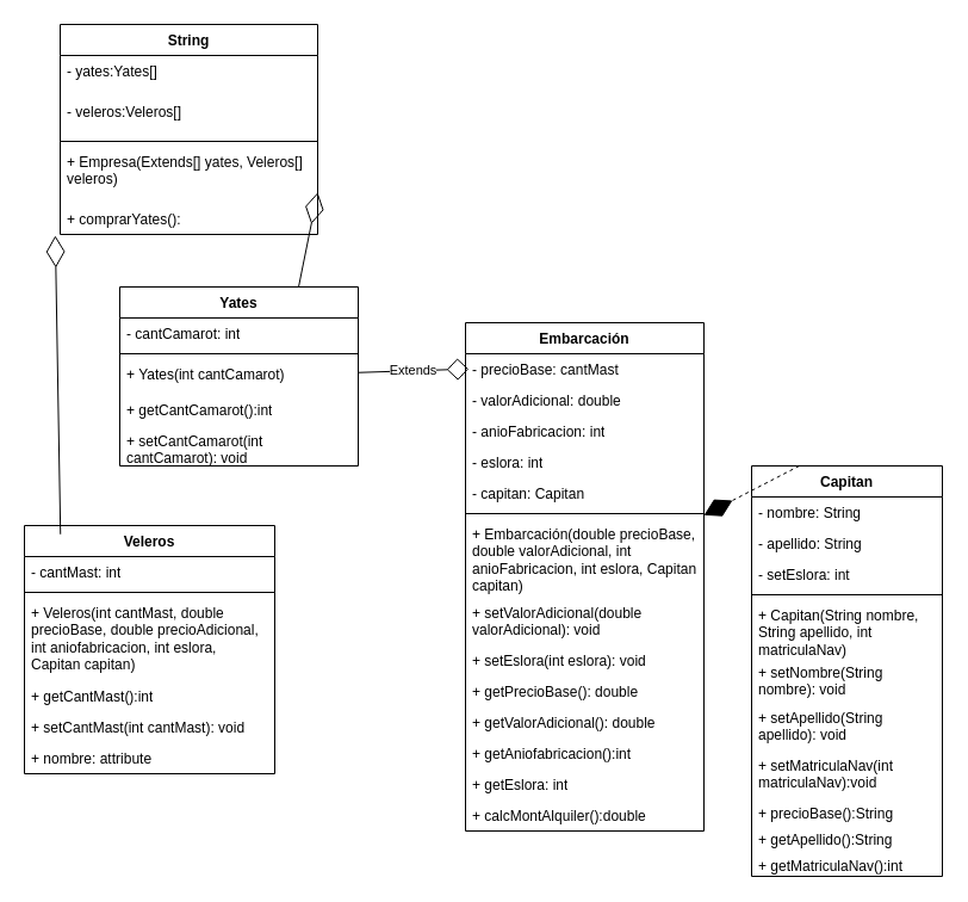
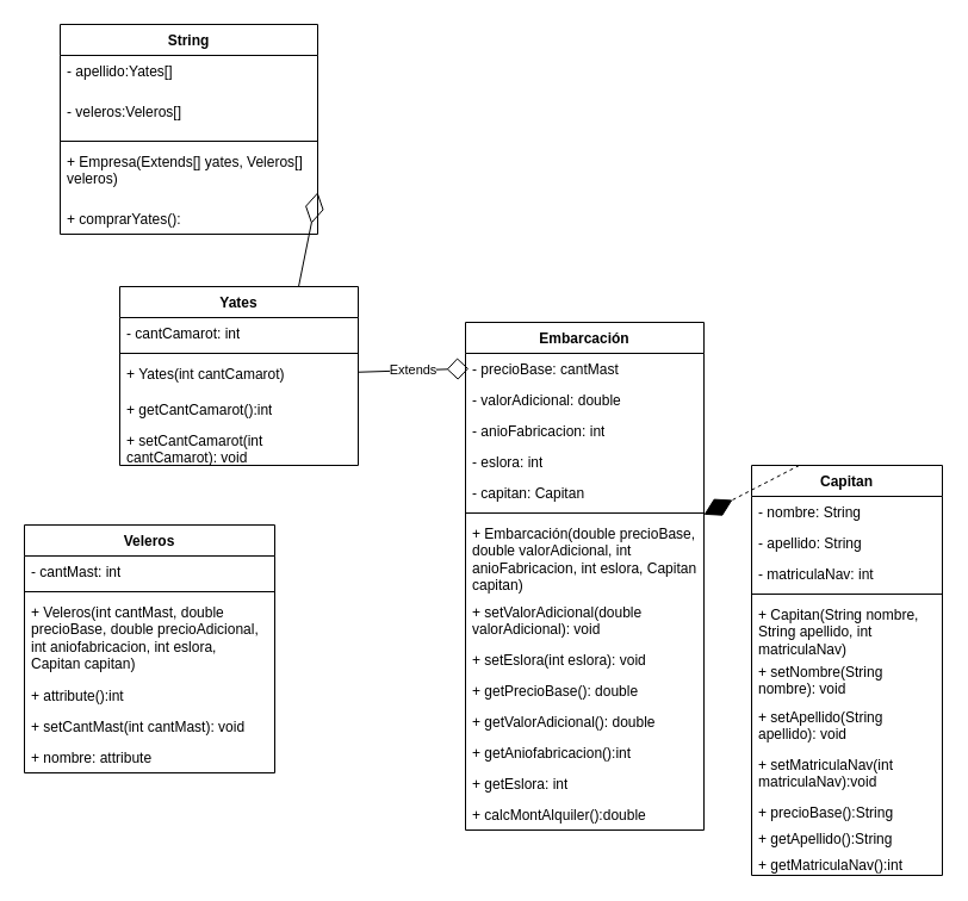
  <mxCell id="0" />
  <mxCell id="1" parent="0" />
  <mxCell id="2" value="String" style="swimlane;fontStyle=1;align=center;verticalAlign=top;childLayout=stackLayout;horizontal=1;startSize=26;horizontalStack=0;resizeParent=1;resizeParentMax=0;resizeLast=0;collapsible=1;marginBottom=0;whiteSpace=wrap;html=1;" vertex="1" parent="1"><mxGeometry x="50" y="20" width="216" height="176" as="geometry" /></mxCell>
- <mxCell id="3" value="- yates:Yates[]" style="text;strokeColor=none;fillColor=none;align=left;verticalAlign=top;spacingLeft=4;spacingRight=4;overflow=hidden;rotatable=0;points=[[0,0.5],[1,0.5]];portConstraint=eastwest;whiteSpace=wrap;html=1;" vertex="1" parent="2"><mxGeometry y="26" width="216" height="34" as="geometry" /></mxCell>
+ <mxCell id="3" value="- apellido:Yates[]" style="text;strokeColor=none;fillColor=none;align=left;verticalAlign=top;spacingLeft=4;spacingRight=4;overflow=hidden;rotatable=0;points=[[0,0.5],[1,0.5]];portConstraint=eastwest;whiteSpace=wrap;html=1;" vertex="1" parent="2"><mxGeometry y="26" width="216" height="34" as="geometry" /></mxCell>
  <mxCell id="4" value="- veleros:Veleros[]" style="text;strokeColor=none;fillColor=none;align=left;verticalAlign=top;spacingLeft=4;spacingRight=4;overflow=hidden;rotatable=0;points=[[0,0.5],[1,0.5]];portConstraint=eastwest;whiteSpace=wrap;html=1;" vertex="1" parent="2"><mxGeometry y="60" width="216" height="34" as="geometry" /></mxCell>
  <mxCell id="5" value="" style="line;strokeWidth=1;fillColor=none;align=left;verticalAlign=middle;spacingTop=-1;spacingLeft=3;spacingRight=3;rotatable=0;labelPosition=right;points=[];portConstraint=eastwest;strokeColor=inherit;" vertex="1" parent="2"><mxGeometry y="94" width="216" height="8" as="geometry" /></mxCell>
  <mxCell id="6" value="+ Empresa(Extends[] yates, Veleros[] veleros)" style="text;strokeColor=none;fillColor=none;align=left;verticalAlign=top;spacingLeft=4;spacingRight=4;overflow=hidden;rotatable=0;points=[[0,0.5],[1,0.5]];portConstraint=eastwest;whiteSpace=wrap;html=1;" vertex="1" parent="2"><mxGeometry y="102" width="216" height="48" as="geometry" /></mxCell>
  <mxCell id="7" value="+ comprarYates():" style="text;strokeColor=none;fillColor=none;align=left;verticalAlign=top;spacingLeft=4;spacingRight=4;overflow=hidden;rotatable=0;points=[[0,0.5],[1,0.5]];portConstraint=eastwest;whiteSpace=wrap;html=1;" vertex="1" parent="2"><mxGeometry y="150" width="216" height="26" as="geometry" /></mxCell>
  <mxCell id="8" value="Embarcación" style="swimlane;fontStyle=1;align=center;verticalAlign=top;childLayout=stackLayout;horizontal=1;startSize=26;horizontalStack=0;resizeParent=1;resizeParentMax=0;resizeLast=0;collapsible=1;marginBottom=0;whiteSpace=wrap;html=1;" vertex="1" parent="1"><mxGeometry x="390" y="270" width="200" height="426" as="geometry" /></mxCell>
  <mxCell id="9" value="- precioBase: cantMast" style="text;strokeColor=none;fillColor=none;align=left;verticalAlign=top;spacingLeft=4;spacingRight=4;overflow=hidden;rotatable=0;points=[[0,0.5],[1,0.5]];portConstraint=eastwest;whiteSpace=wrap;html=1;" vertex="1" parent="8"><mxGeometry y="26" width="200" height="26" as="geometry" /></mxCell>
  <mxCell id="10" value="- valorAdicional: double" style="text;strokeColor=none;fillColor=none;align=left;verticalAlign=top;spacingLeft=4;spacingRight=4;overflow=hidden;rotatable=0;points=[[0,0.5],[1,0.5]];portConstraint=eastwest;whiteSpace=wrap;html=1;" vertex="1" parent="8"><mxGeometry y="52" width="200" height="26" as="geometry" /></mxCell>
  <mxCell id="11" value="- anioFabricacion: int" style="text;strokeColor=none;fillColor=none;align=left;verticalAlign=top;spacingLeft=4;spacingRight=4;overflow=hidden;rotatable=0;points=[[0,0.5],[1,0.5]];portConstraint=eastwest;whiteSpace=wrap;html=1;" vertex="1" parent="8"><mxGeometry y="78" width="200" height="26" as="geometry" /></mxCell>
  <mxCell id="12" value="- eslora: int" style="text;strokeColor=none;fillColor=none;align=left;verticalAlign=top;spacingLeft=4;spacingRight=4;overflow=hidden;rotatable=0;points=[[0,0.5],[1,0.5]];portConstraint=eastwest;whiteSpace=wrap;html=1;" vertex="1" parent="8"><mxGeometry y="104" width="200" height="26" as="geometry" /></mxCell>
  <mxCell id="13" value="- capitan: Capitan" style="text;strokeColor=none;fillColor=none;align=left;verticalAlign=top;spacingLeft=4;spacingRight=4;overflow=hidden;rotatable=0;points=[[0,0.5],[1,0.5]];portConstraint=eastwest;whiteSpace=wrap;html=1;" vertex="1" parent="8"><mxGeometry y="130" width="200" height="26" as="geometry" /></mxCell>
  <mxCell id="14" value="" style="line;strokeWidth=1;fillColor=none;align=left;verticalAlign=middle;spacingTop=-1;spacingLeft=3;spacingRight=3;rotatable=0;labelPosition=right;points=[];portConstraint=eastwest;strokeColor=inherit;" vertex="1" parent="8"><mxGeometry y="156" width="200" height="8" as="geometry" /></mxCell>
  <mxCell id="15" value="+ Embarcación(double precioBase, double valorAdicional, int anioFabricacion, int eslora, Capitan capitan)" style="text;strokeColor=none;fillColor=none;align=left;verticalAlign=top;spacingLeft=4;spacingRight=4;overflow=hidden;rotatable=0;points=[[0,0.5],[1,0.5]];portConstraint=eastwest;whiteSpace=wrap;html=1;" vertex="1" parent="8"><mxGeometry y="164" width="200" height="66" as="geometry" /></mxCell>
  <mxCell id="16" value="+ setValorAdicional(double valorAdicional): void" style="text;strokeColor=none;fillColor=none;align=left;verticalAlign=top;spacingLeft=4;spacingRight=4;overflow=hidden;rotatable=0;points=[[0,0.5],[1,0.5]];portConstraint=eastwest;whiteSpace=wrap;html=1;" vertex="1" parent="8"><mxGeometry y="230" width="200" height="40" as="geometry" /></mxCell>
  <mxCell id="17" value="+ setEslora(int eslora): void" style="text;strokeColor=none;fillColor=none;align=left;verticalAlign=top;spacingLeft=4;spacingRight=4;overflow=hidden;rotatable=0;points=[[0,0.5],[1,0.5]];portConstraint=eastwest;whiteSpace=wrap;html=1;" vertex="1" parent="8"><mxGeometry y="270" width="200" height="26" as="geometry" /></mxCell>
  <mxCell id="18" value="+ getPrecioBase(): double" style="text;strokeColor=none;fillColor=none;align=left;verticalAlign=top;spacingLeft=4;spacingRight=4;overflow=hidden;rotatable=0;points=[[0,0.5],[1,0.5]];portConstraint=eastwest;whiteSpace=wrap;html=1;" vertex="1" parent="8"><mxGeometry y="296" width="200" height="26" as="geometry" /></mxCell>
  <mxCell id="19" value="+ getValorAdicional(): double" style="text;strokeColor=none;fillColor=none;align=left;verticalAlign=top;spacingLeft=4;spacingRight=4;overflow=hidden;rotatable=0;points=[[0,0.5],[1,0.5]];portConstraint=eastwest;whiteSpace=wrap;html=1;" vertex="1" parent="8"><mxGeometry y="322" width="200" height="26" as="geometry" /></mxCell>
  <mxCell id="20" value="+ getAniofabricacion():int" style="text;strokeColor=none;fillColor=none;align=left;verticalAlign=top;spacingLeft=4;spacingRight=4;overflow=hidden;rotatable=0;points=[[0,0.5],[1,0.5]];portConstraint=eastwest;whiteSpace=wrap;html=1;" vertex="1" parent="8"><mxGeometry y="348" width="200" height="26" as="geometry" /></mxCell>
  <mxCell id="21" value="+ getEslora: int" style="text;strokeColor=none;fillColor=none;align=left;verticalAlign=top;spacingLeft=4;spacingRight=4;overflow=hidden;rotatable=0;points=[[0,0.5],[1,0.5]];portConstraint=eastwest;whiteSpace=wrap;html=1;" vertex="1" parent="8"><mxGeometry y="374" width="200" height="26" as="geometry" /></mxCell>
  <mxCell id="22" value="+ calcMontAlquiler():double" style="text;strokeColor=none;fillColor=none;align=left;verticalAlign=top;spacingLeft=4;spacingRight=4;overflow=hidden;rotatable=0;points=[[0,0.5],[1,0.5]];portConstraint=eastwest;whiteSpace=wrap;html=1;" vertex="1" parent="8"><mxGeometry y="400" width="200" height="26" as="geometry" /></mxCell>
  <mxCell id="23" value="Capitan" style="swimlane;fontStyle=1;align=center;verticalAlign=top;childLayout=stackLayout;horizontal=1;startSize=26;horizontalStack=0;resizeParent=1;resizeParentMax=0;resizeLast=0;collapsible=1;marginBottom=0;whiteSpace=wrap;html=1;" vertex="1" parent="1"><mxGeometry x="630" y="390" width="160" height="344" as="geometry" /></mxCell>
  <mxCell id="24" value="- nombre: String" style="text;strokeColor=none;fillColor=none;align=left;verticalAlign=top;spacingLeft=4;spacingRight=4;overflow=hidden;rotatable=0;points=[[0,0.5],[1,0.5]];portConstraint=eastwest;whiteSpace=wrap;html=1;" vertex="1" parent="23"><mxGeometry y="26" width="160" height="26" as="geometry" /></mxCell>
  <mxCell id="25" value="- apellido: String" style="text;strokeColor=none;fillColor=none;align=left;verticalAlign=top;spacingLeft=4;spacingRight=4;overflow=hidden;rotatable=0;points=[[0,0.5],[1,0.5]];portConstraint=eastwest;whiteSpace=wrap;html=1;" vertex="1" parent="23"><mxGeometry y="52" width="160" height="26" as="geometry" /></mxCell>
- <mxCell id="26" value="- setEslora: int" style="text;strokeColor=none;fillColor=none;align=left;verticalAlign=top;spacingLeft=4;spacingRight=4;overflow=hidden;rotatable=0;points=[[0,0.5],[1,0.5]];portConstraint=eastwest;whiteSpace=wrap;html=1;" vertex="1" parent="23"><mxGeometry y="78" width="160" height="26" as="geometry" /></mxCell>
+ <mxCell id="26" value="- matriculaNav: int" style="text;strokeColor=none;fillColor=none;align=left;verticalAlign=top;spacingLeft=4;spacingRight=4;overflow=hidden;rotatable=0;points=[[0,0.5],[1,0.5]];portConstraint=eastwest;whiteSpace=wrap;html=1;" vertex="1" parent="23"><mxGeometry y="78" width="160" height="26" as="geometry" /></mxCell>
  <mxCell id="27" value="" style="line;strokeWidth=1;fillColor=none;align=left;verticalAlign=middle;spacingTop=-1;spacingLeft=3;spacingRight=3;rotatable=0;labelPosition=right;points=[];portConstraint=eastwest;strokeColor=inherit;" vertex="1" parent="23"><mxGeometry y="104" width="160" height="8" as="geometry" /></mxCell>
  <mxCell id="28" value="+ Capitan(String nombre, String apellido, int matriculaNav)" style="text;strokeColor=none;fillColor=none;align=left;verticalAlign=top;spacingLeft=4;spacingRight=4;overflow=hidden;rotatable=0;points=[[0,0.5],[1,0.5]];portConstraint=eastwest;whiteSpace=wrap;html=1;" vertex="1" parent="23"><mxGeometry y="112" width="160" height="48" as="geometry" /></mxCell>
  <mxCell id="29" value="+ setNombre(String nombre): void" style="text;strokeColor=none;fillColor=none;align=left;verticalAlign=top;spacingLeft=4;spacingRight=4;overflow=hidden;rotatable=0;points=[[0,0.5],[1,0.5]];portConstraint=eastwest;whiteSpace=wrap;html=1;" vertex="1" parent="23"><mxGeometry y="160" width="160" height="38" as="geometry" /></mxCell>
  <mxCell id="30" value="+ setApellido(String apellido): void" style="text;strokeColor=none;fillColor=none;align=left;verticalAlign=top;spacingLeft=4;spacingRight=4;overflow=hidden;rotatable=0;points=[[0,0.5],[1,0.5]];portConstraint=eastwest;whiteSpace=wrap;html=1;" vertex="1" parent="23"><mxGeometry y="198" width="160" height="40" as="geometry" /></mxCell>
  <mxCell id="31" value="+ setMatriculaNav(int matriculaNav):void" style="text;strokeColor=none;fillColor=none;align=left;verticalAlign=top;spacingLeft=4;spacingRight=4;overflow=hidden;rotatable=0;points=[[0,0.5],[1,0.5]];portConstraint=eastwest;whiteSpace=wrap;html=1;" vertex="1" parent="23"><mxGeometry y="238" width="160" height="40" as="geometry" /></mxCell>
  <mxCell id="32" value="+ precioBase():String" style="text;strokeColor=none;fillColor=none;align=left;verticalAlign=top;spacingLeft=4;spacingRight=4;overflow=hidden;rotatable=0;points=[[0,0.5],[1,0.5]];portConstraint=eastwest;whiteSpace=wrap;html=1;" vertex="1" parent="23"><mxGeometry y="278" width="160" height="22" as="geometry" /></mxCell>
  <mxCell id="33" value="+ getApellido():String" style="text;strokeColor=none;fillColor=none;align=left;verticalAlign=top;spacingLeft=4;spacingRight=4;overflow=hidden;rotatable=0;points=[[0,0.5],[1,0.5]];portConstraint=eastwest;whiteSpace=wrap;html=1;" vertex="1" parent="23"><mxGeometry y="300" width="160" height="22" as="geometry" /></mxCell>
  <mxCell id="34" value="+ getMatriculaNav():int" style="text;strokeColor=none;fillColor=none;align=left;verticalAlign=top;spacingLeft=4;spacingRight=4;overflow=hidden;rotatable=0;points=[[0,0.5],[1,0.5]];portConstraint=eastwest;whiteSpace=wrap;html=1;" vertex="1" parent="23"><mxGeometry y="322" width="160" height="22" as="geometry" /></mxCell>
  <mxCell id="35" value="" style="endArrow=diamondThin;endFill=1;endSize=24;html=1;rounded=0;exitX=0.25;exitY=0;exitDx=0;exitDy=0;dashed=1;" edge="1" parent="1" source="23" target="8"><mxGeometry width="160" relative="1" as="geometry"><mxPoint x="620" y="320" as="sourcePoint" /><mxPoint x="780" y="320" as="targetPoint" /></mxGeometry></mxCell>
  <mxCell id="36" value="Veleros" style="swimlane;fontStyle=1;align=center;verticalAlign=top;childLayout=stackLayout;horizontal=1;startSize=26;horizontalStack=0;resizeParent=1;resizeParentMax=0;resizeLast=0;collapsible=1;marginBottom=0;whiteSpace=wrap;html=1;" vertex="1" parent="1"><mxGeometry x="20" y="440" width="210" height="208" as="geometry" /></mxCell>
  <mxCell id="37" value="- cantMast: int" style="text;strokeColor=none;fillColor=none;align=left;verticalAlign=top;spacingLeft=4;spacingRight=4;overflow=hidden;rotatable=0;points=[[0,0.5],[1,0.5]];portConstraint=eastwest;whiteSpace=wrap;html=1;" vertex="1" parent="36"><mxGeometry y="26" width="210" height="26" as="geometry" /></mxCell>
  <mxCell id="38" value="" style="line;strokeWidth=1;fillColor=none;align=left;verticalAlign=middle;spacingTop=-1;spacingLeft=3;spacingRight=3;rotatable=0;labelPosition=right;points=[];portConstraint=eastwest;strokeColor=inherit;" vertex="1" parent="36"><mxGeometry y="52" width="210" height="8" as="geometry" /></mxCell>
  <mxCell id="39" value="+ Veleros(int cantMast, double precioBase, double precioAdicional, int aniofabricacion, int eslora, Capitan capitan)" style="text;strokeColor=none;fillColor=none;align=left;verticalAlign=top;spacingLeft=4;spacingRight=4;overflow=hidden;rotatable=0;points=[[0,0.5],[1,0.5]];portConstraint=eastwest;whiteSpace=wrap;html=1;" vertex="1" parent="36"><mxGeometry y="60" width="210" height="70" as="geometry" /></mxCell>
- <mxCell id="40" value="+ getCantMast():int" style="text;strokeColor=none;fillColor=none;align=left;verticalAlign=top;spacingLeft=4;spacingRight=4;overflow=hidden;rotatable=0;points=[[0,0.5],[1,0.5]];portConstraint=eastwest;whiteSpace=wrap;html=1;" vertex="1" parent="36"><mxGeometry y="130" width="210" height="26" as="geometry" /></mxCell>
+ <mxCell id="40" value="+ attribute():int" style="text;strokeColor=none;fillColor=none;align=left;verticalAlign=top;spacingLeft=4;spacingRight=4;overflow=hidden;rotatable=0;points=[[0,0.5],[1,0.5]];portConstraint=eastwest;whiteSpace=wrap;html=1;" vertex="1" parent="36"><mxGeometry y="130" width="210" height="26" as="geometry" /></mxCell>
  <mxCell id="41" value="+ setCantMast(int cantMast): void" style="text;strokeColor=none;fillColor=none;align=left;verticalAlign=top;spacingLeft=4;spacingRight=4;overflow=hidden;rotatable=0;points=[[0,0.5],[1,0.5]];portConstraint=eastwest;whiteSpace=wrap;html=1;" vertex="1" parent="36"><mxGeometry y="156" width="210" height="26" as="geometry" /></mxCell>
  <mxCell id="42" value="+ nombre: attribute" style="text;strokeColor=none;fillColor=none;align=left;verticalAlign=top;spacingLeft=4;spacingRight=4;overflow=hidden;rotatable=0;points=[[0,0.5],[1,0.5]];portConstraint=eastwest;whiteSpace=wrap;html=1;" vertex="1" parent="36"><mxGeometry y="182" width="210" height="26" as="geometry" /></mxCell>
  <mxCell id="43" value="Yates" style="swimlane;fontStyle=1;align=center;verticalAlign=top;childLayout=stackLayout;horizontal=1;startSize=26;horizontalStack=0;resizeParent=1;resizeParentMax=0;resizeLast=0;collapsible=1;marginBottom=0;whiteSpace=wrap;html=1;" vertex="1" parent="1"><mxGeometry x="100" y="240" width="200" height="150" as="geometry" /></mxCell>
  <mxCell id="44" value="- cantCamarot: int" style="text;strokeColor=none;fillColor=none;align=left;verticalAlign=top;spacingLeft=4;spacingRight=4;overflow=hidden;rotatable=0;points=[[0,0.5],[1,0.5]];portConstraint=eastwest;whiteSpace=wrap;html=1;" vertex="1" parent="43"><mxGeometry y="26" width="200" height="26" as="geometry" /></mxCell>
  <mxCell id="45" value="" style="line;strokeWidth=1;fillColor=none;align=left;verticalAlign=middle;spacingTop=-1;spacingLeft=3;spacingRight=3;rotatable=0;labelPosition=right;points=[];portConstraint=eastwest;strokeColor=inherit;" vertex="1" parent="43"><mxGeometry y="52" width="200" height="8" as="geometry" /></mxCell>
  <mxCell id="46" value="+ Yates(int cantCamarot)" style="text;strokeColor=none;fillColor=none;align=left;verticalAlign=top;spacingLeft=4;spacingRight=4;overflow=hidden;rotatable=0;points=[[0,0.5],[1,0.5]];portConstraint=eastwest;whiteSpace=wrap;html=1;" vertex="1" parent="43"><mxGeometry y="60" width="200" height="30" as="geometry" /></mxCell>
  <mxCell id="47" value="+ getCantCamarot():int" style="text;strokeColor=none;fillColor=none;align=left;verticalAlign=top;spacingLeft=4;spacingRight=4;overflow=hidden;rotatable=0;points=[[0,0.5],[1,0.5]];portConstraint=eastwest;whiteSpace=wrap;html=1;" vertex="1" parent="43"><mxGeometry y="90" width="200" height="26" as="geometry" /></mxCell>
  <mxCell id="48" value="+ setCantCamarot(int cantCamarot): void" style="text;strokeColor=none;fillColor=none;align=left;verticalAlign=top;spacingLeft=4;spacingRight=4;overflow=hidden;rotatable=0;points=[[0,0.5],[1,0.5]];portConstraint=eastwest;whiteSpace=wrap;html=1;" vertex="1" parent="43"><mxGeometry y="116" width="200" height="34" as="geometry" /></mxCell>
  <mxCell id="49" value="Extends" style="endArrow=diamond;endSize=16;endFill=0;html=1;rounded=0;entryX=0.013;entryY=0.091;entryDx=0;entryDy=0;entryPerimeter=0;" edge="1" parent="1" source="43" target="8"><mxGeometry width="160" relative="1" as="geometry"><mxPoint x="310" y="300" as="sourcePoint" /><mxPoint x="470" y="300" as="targetPoint" /></mxGeometry></mxCell>
  <mxCell id="50" value="" style="endArrow=diamondThin;endFill=0;endSize=24;html=1;rounded=0;entryX=1;entryY=0.808;entryDx=0;entryDy=0;entryPerimeter=0;exitX=0.75;exitY=0;exitDx=0;exitDy=0;" edge="1" parent="1" source="43" target="6"><mxGeometry width="160" relative="1" as="geometry"><mxPoint x="10" y="300" as="sourcePoint" /><mxPoint x="170" y="300" as="targetPoint" /></mxGeometry></mxCell>
- <mxCell id="51" value="" style="endArrow=diamondThin;endFill=0;endSize=24;html=1;rounded=0;exitX=0.144;exitY=0.035;exitDx=0;exitDy=0;exitPerimeter=0;entryX=-0.019;entryY=1.038;entryDx=0;entryDy=0;entryPerimeter=0;" edge="1" parent="1" source="36" target="7"><mxGeometry width="160" relative="1" as="geometry"><mxPoint x="50" y="330" as="sourcePoint" /><mxPoint x="210" y="330" as="targetPoint" /></mxGeometry></mxCell>
